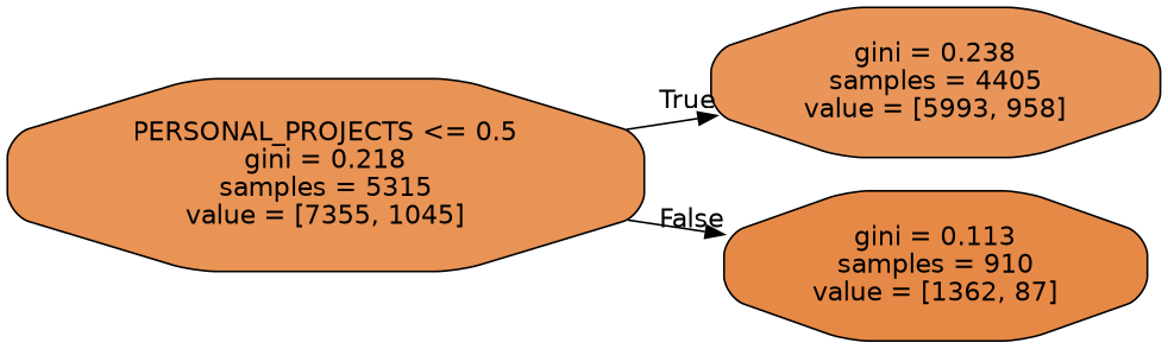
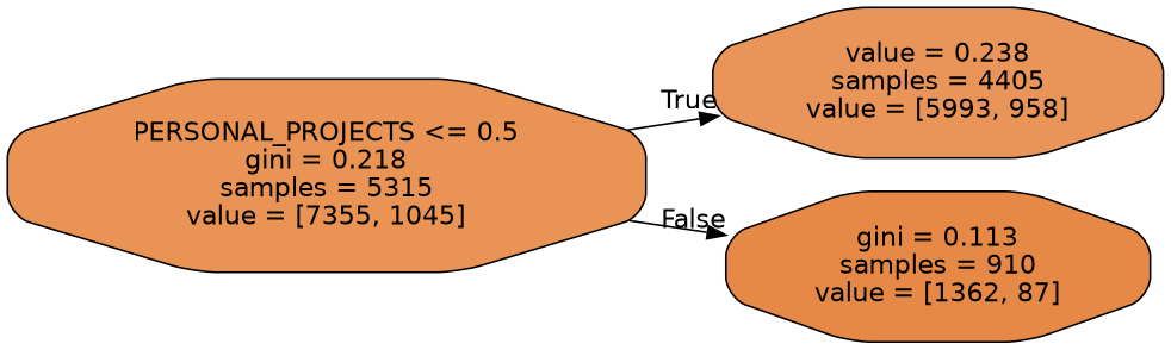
  digraph {
    rankdir=LR
    node [color=black fontname=helvetica shape=octagon style="filled, rounded"]
    edge [fontname=helvetica labeldistance=2.5]
    n1 [fillcolor="#e99355" label="PERSONAL_PROJECTS <= 0.5\ngini = 0.218\nsamples = 5315\nvalue = [7355, 1045]"]
-   n2 [fillcolor="#e99559" label="gini = 0.238\nsamples = 4405\nvalue = [5993, 958]"]
+   n2 [fillcolor="#e99559" label="value = 0.238\nsamples = 4405\nvalue = [5993, 958]"]
    n3 [fillcolor="#e78946" label="gini = 0.113\nsamples = 910\nvalue = [1362, 87]"]
    n1 -> n2 [headlabel=True labelangle=45]
    n1 -> n3 [headlabel=False labelangle=-45]
  }
